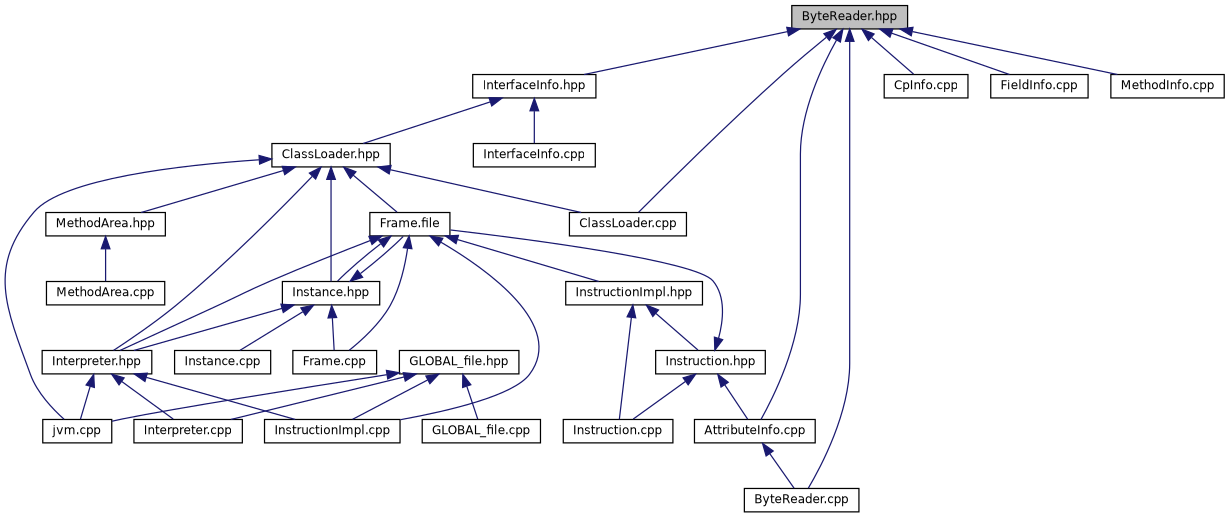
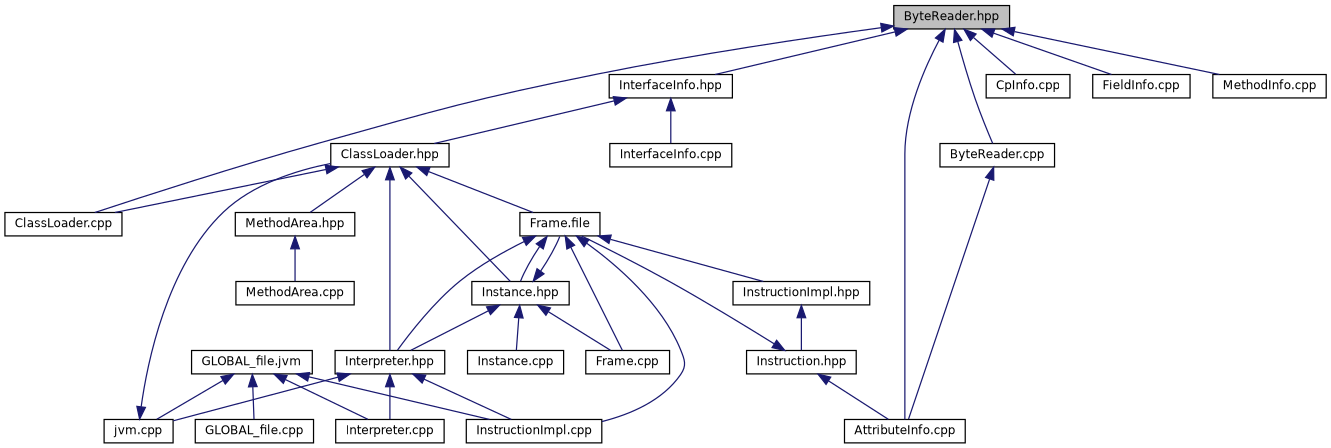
  digraph {
    node [color=black fillcolor=white fontname=Helvetica fontsize=10 shape=record style=filled]
    edge [color=midnightblue dir=back fontname=Helvetica fontsize=10 labelfontname=Helvetica labelfontsize=10 style=solid]
    n1 [fillcolor=grey75 fontcolor=black height=0.2 label="ByteReader.hpp" width=0.4]
    n2 [height=0.2 label="InterfaceInfo.hpp" width=0.4]
    n3 [height=0.2 label="AttributeInfo.cpp" width=0.4]
    n4 [height=0.2 label="ClassLoader.cpp" width=0.4]
    n5 [height=0.2 label="ByteReader.cpp" width=0.4]
    n6 [height=0.2 label="CpInfo.cpp" width=0.4]
    n7 [height=0.2 label="FieldInfo.cpp" width=0.4]
    n8 [height=0.2 label="MethodInfo.cpp" width=0.4]
    n9 [height=0.2 label="ClassLoader.hpp" width=0.4]
    n10 [height=0.2 label="InterfaceInfo.cpp" width=0.4]
    n11 [height=0.2 label="Frame.file" width=0.4]
    n12 [height=0.2 label="Instance.hpp" width=0.4]
    n13 [height=0.2 label="jvm.cpp" width=0.4]
    n14 [height=0.2 label="Interpreter.hpp" width=0.4]
    n15 [height=0.2 label="MethodArea.hpp" width=0.4]
    n16 [height=0.2 label="InstructionImpl.hpp" width=0.4]
    n17 [height=0.2 label="InstructionImpl.cpp" width=0.4]
    n18 [height=0.2 label="Frame.cpp" width=0.4]
    n19 [height=0.2 label="Instance.cpp" width=0.4]
    n20 [height=0.2 label="Interpreter.cpp" width=0.4]
    n21 [height=0.2 label="MethodArea.cpp" width=0.4]
    n22 [height=0.2 label="Instruction.hpp" width=0.4]
-   n23 [height=0.2 label="Instruction.cpp" width=0.4]
-   n24 [height=0.2 label="GLOBAL_file.hpp" width=0.4]
+   n24 [height=0.2 label="GLOBAL_file.jvm" width=0.4]
    n25 [height=0.2 label="GLOBAL_file.cpp" width=0.4]
    n1 -> n2
    n1 -> n3
    n1 -> n4
    n1 -> n5
    n1 -> n6
    n1 -> n7
    n1 -> n8
    n2 -> n9
    n2 -> n10
-   n3 -> n5
+   n5 -> n3
    n9 -> n4
    n9 -> n11
    n9 -> n12
-   n9 -> n13
+   n13 -> n9
    n9 -> n14
    n9 -> n15
    n11 -> n12
    n11 -> n14
    n11 -> n16
    n11 -> n17
    n11 -> n18
    n12 -> n11
    n12 -> n14
    n12 -> n18
    n12 -> n19
    n14 -> n13
    n14 -> n17
    n14 -> n20
    n15 -> n21
    n16 -> n22
-   n16 -> n23
    n22 -> n3
    n22 -> n11
-   n22 -> n23
    n24 -> n13
    n24 -> n17
    n24 -> n20
    n24 -> n25
  }
